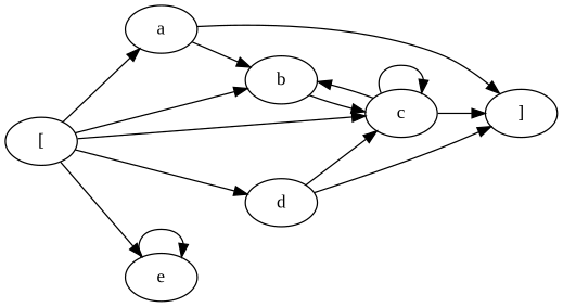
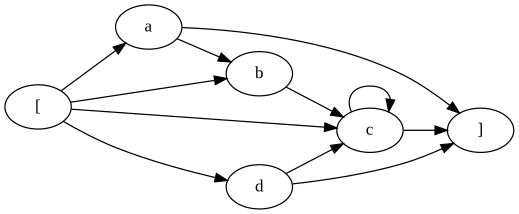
  digraph {
    fontname="Liberation Serif"
    rankdir=LR
    node [fontname="Liberation Serif"]
    edge [fontname="Liberation Serif"]
    n1 [label="["]
    n2 [label=a]
    n3 [label=b]
    n4 [label=c]
    n5 [label=d]
-   n6 [label=e]
    n7 [label="]"]
    n1 -> n2
    n1 -> n3
    n1 -> n4
    n1 -> n5
-   n1 -> n6
    n2 -> n3
    n2 -> n7
    n3 -> n4
-   n4 -> n3
    n4 -> n4
    n4 -> n7
    n5 -> n4
    n5 -> n7
-   n6 -> n6
  }
